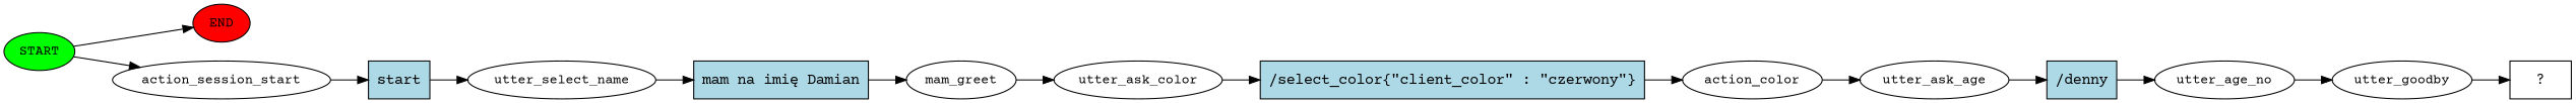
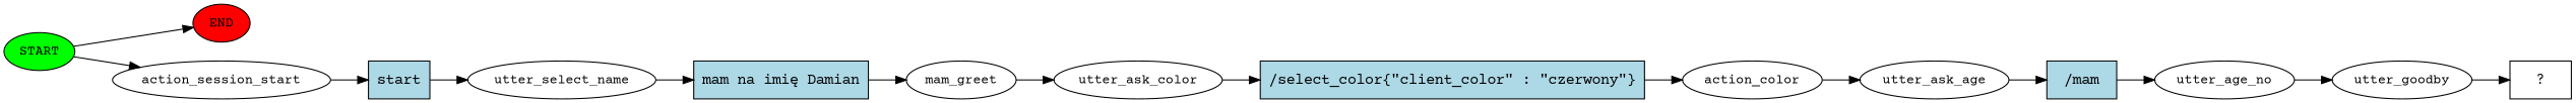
  digraph {
    fontname="Courier Prime"
    rankdir=LR
    node [fontname="Courier Prime" fontsize=12]
    edge [fontname="Courier Prime"]
    n1 [fillcolor=green label=START style=filled]
    n2 [fillcolor=red label=END style=filled]
    n3 [label=action_session_start]
    n4 [fillcolor=lightblue label=start shape=rect style=filled fontsize=""]
    n5 [label=utter_select_name]
    n6 [fillcolor=lightblue label="mam na imię Damian" shape=rect style=filled fontsize=""]
    n7 [label=mam_greet]
    n8 [label=utter_ask_color]
    n9 [fillcolor=lightblue label="/select_color{\"client_color\" : \"czerwony\"}" shape=rect style=filled fontsize=""]
    n10 [label=action_color]
    n11 [label=utter_ask_age]
-   n12 [fillcolor=lightblue label="/denny" shape=rect style=filled fontsize=""]
+   n12 [fillcolor=lightblue label="/mam" shape=rect style=filled fontsize=""]
    n13 [label=utter_age_no]
    n14 [label=utter_goodby]
    n15 [label="  ?  " shape=rect fontsize=""]
    n1 -> n2
    n1 -> n3
    n3 -> n4
    n4 -> n5
    n5 -> n6
    n6 -> n7
    n7 -> n8
    n8 -> n9
    n9 -> n10
    n10 -> n11
    n11 -> n12
    n12 -> n13
    n13 -> n14
    n14 -> n15
  }
